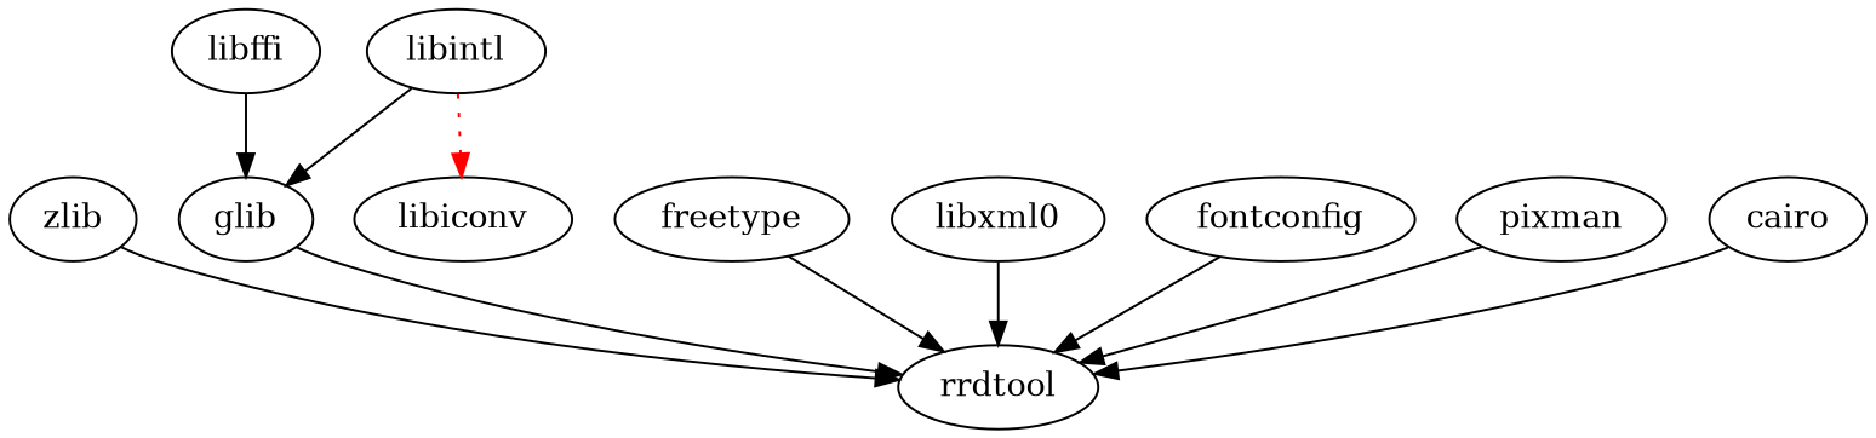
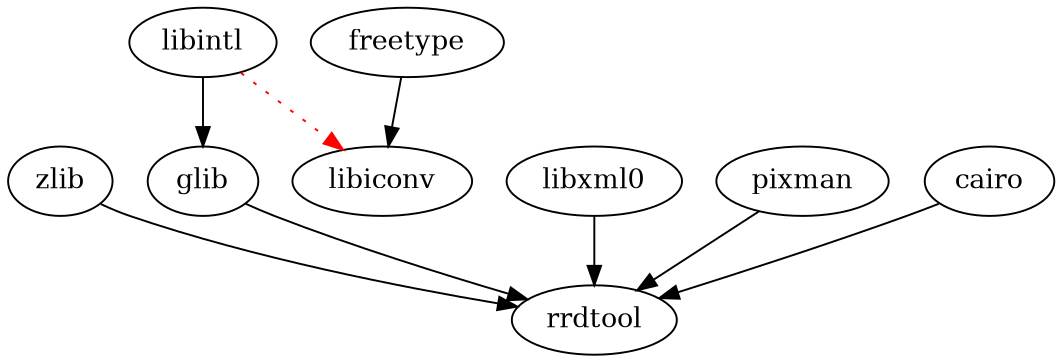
  digraph {
    zlib
    rrdtool
    glib
    freetype
    n5 [label=libxml0]
-   fontconfig
    pixman
    cairo
-   libffi
    libintl
    libiconv
    zlib -> rrdtool
    glib -> rrdtool
-   freetype -> rrdtool
+   freetype -> libiconv
    n5 -> rrdtool
-   fontconfig -> rrdtool
    pixman -> rrdtool
    cairo -> rrdtool
-   libffi -> glib
    libintl -> glib
    libintl -> libiconv [color=red style=dotted]
  }
